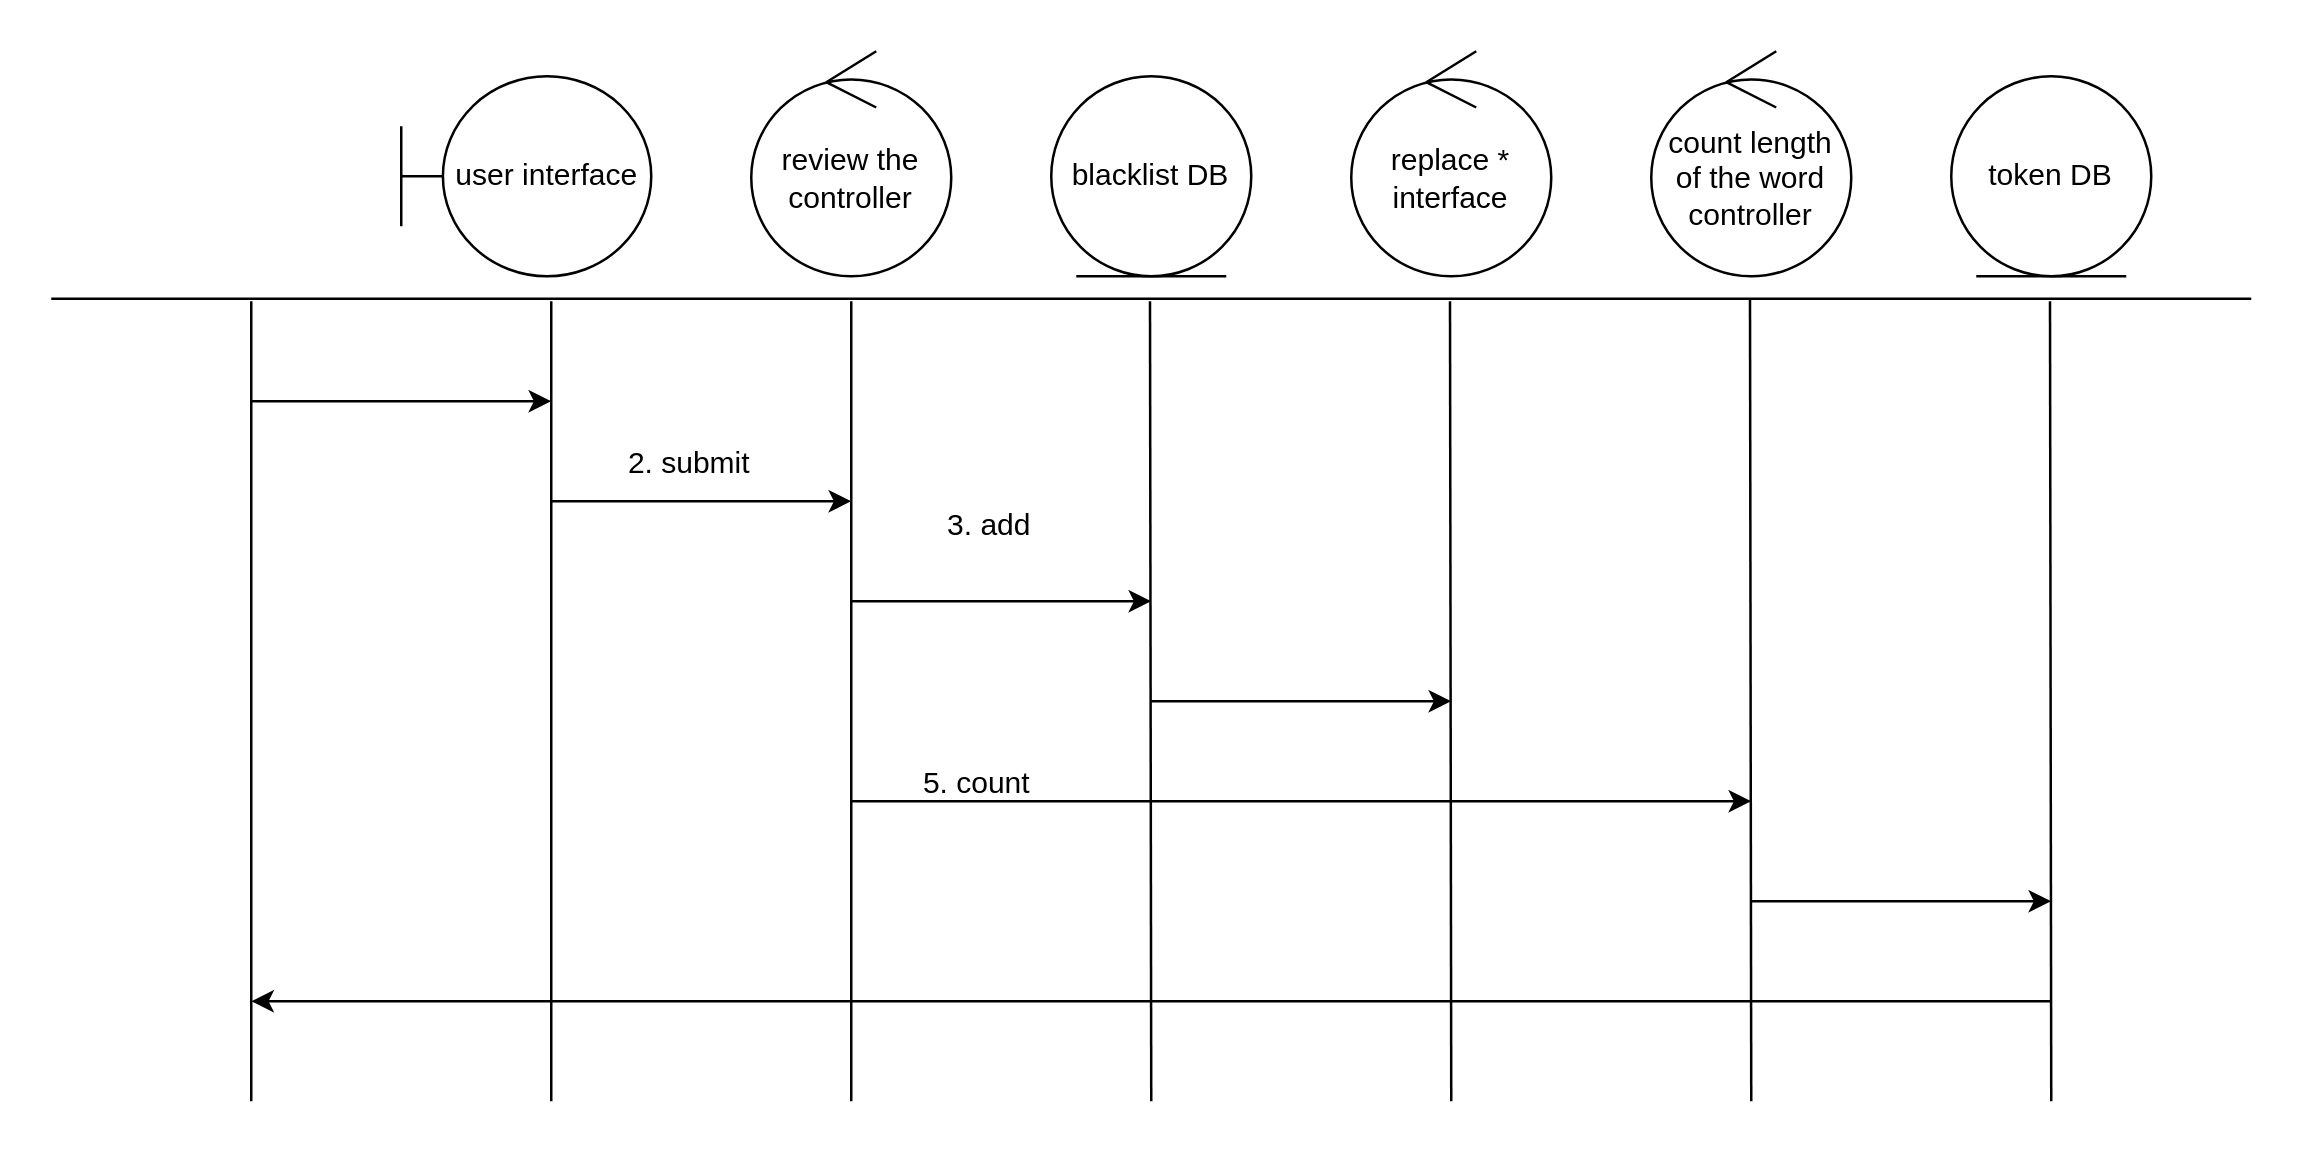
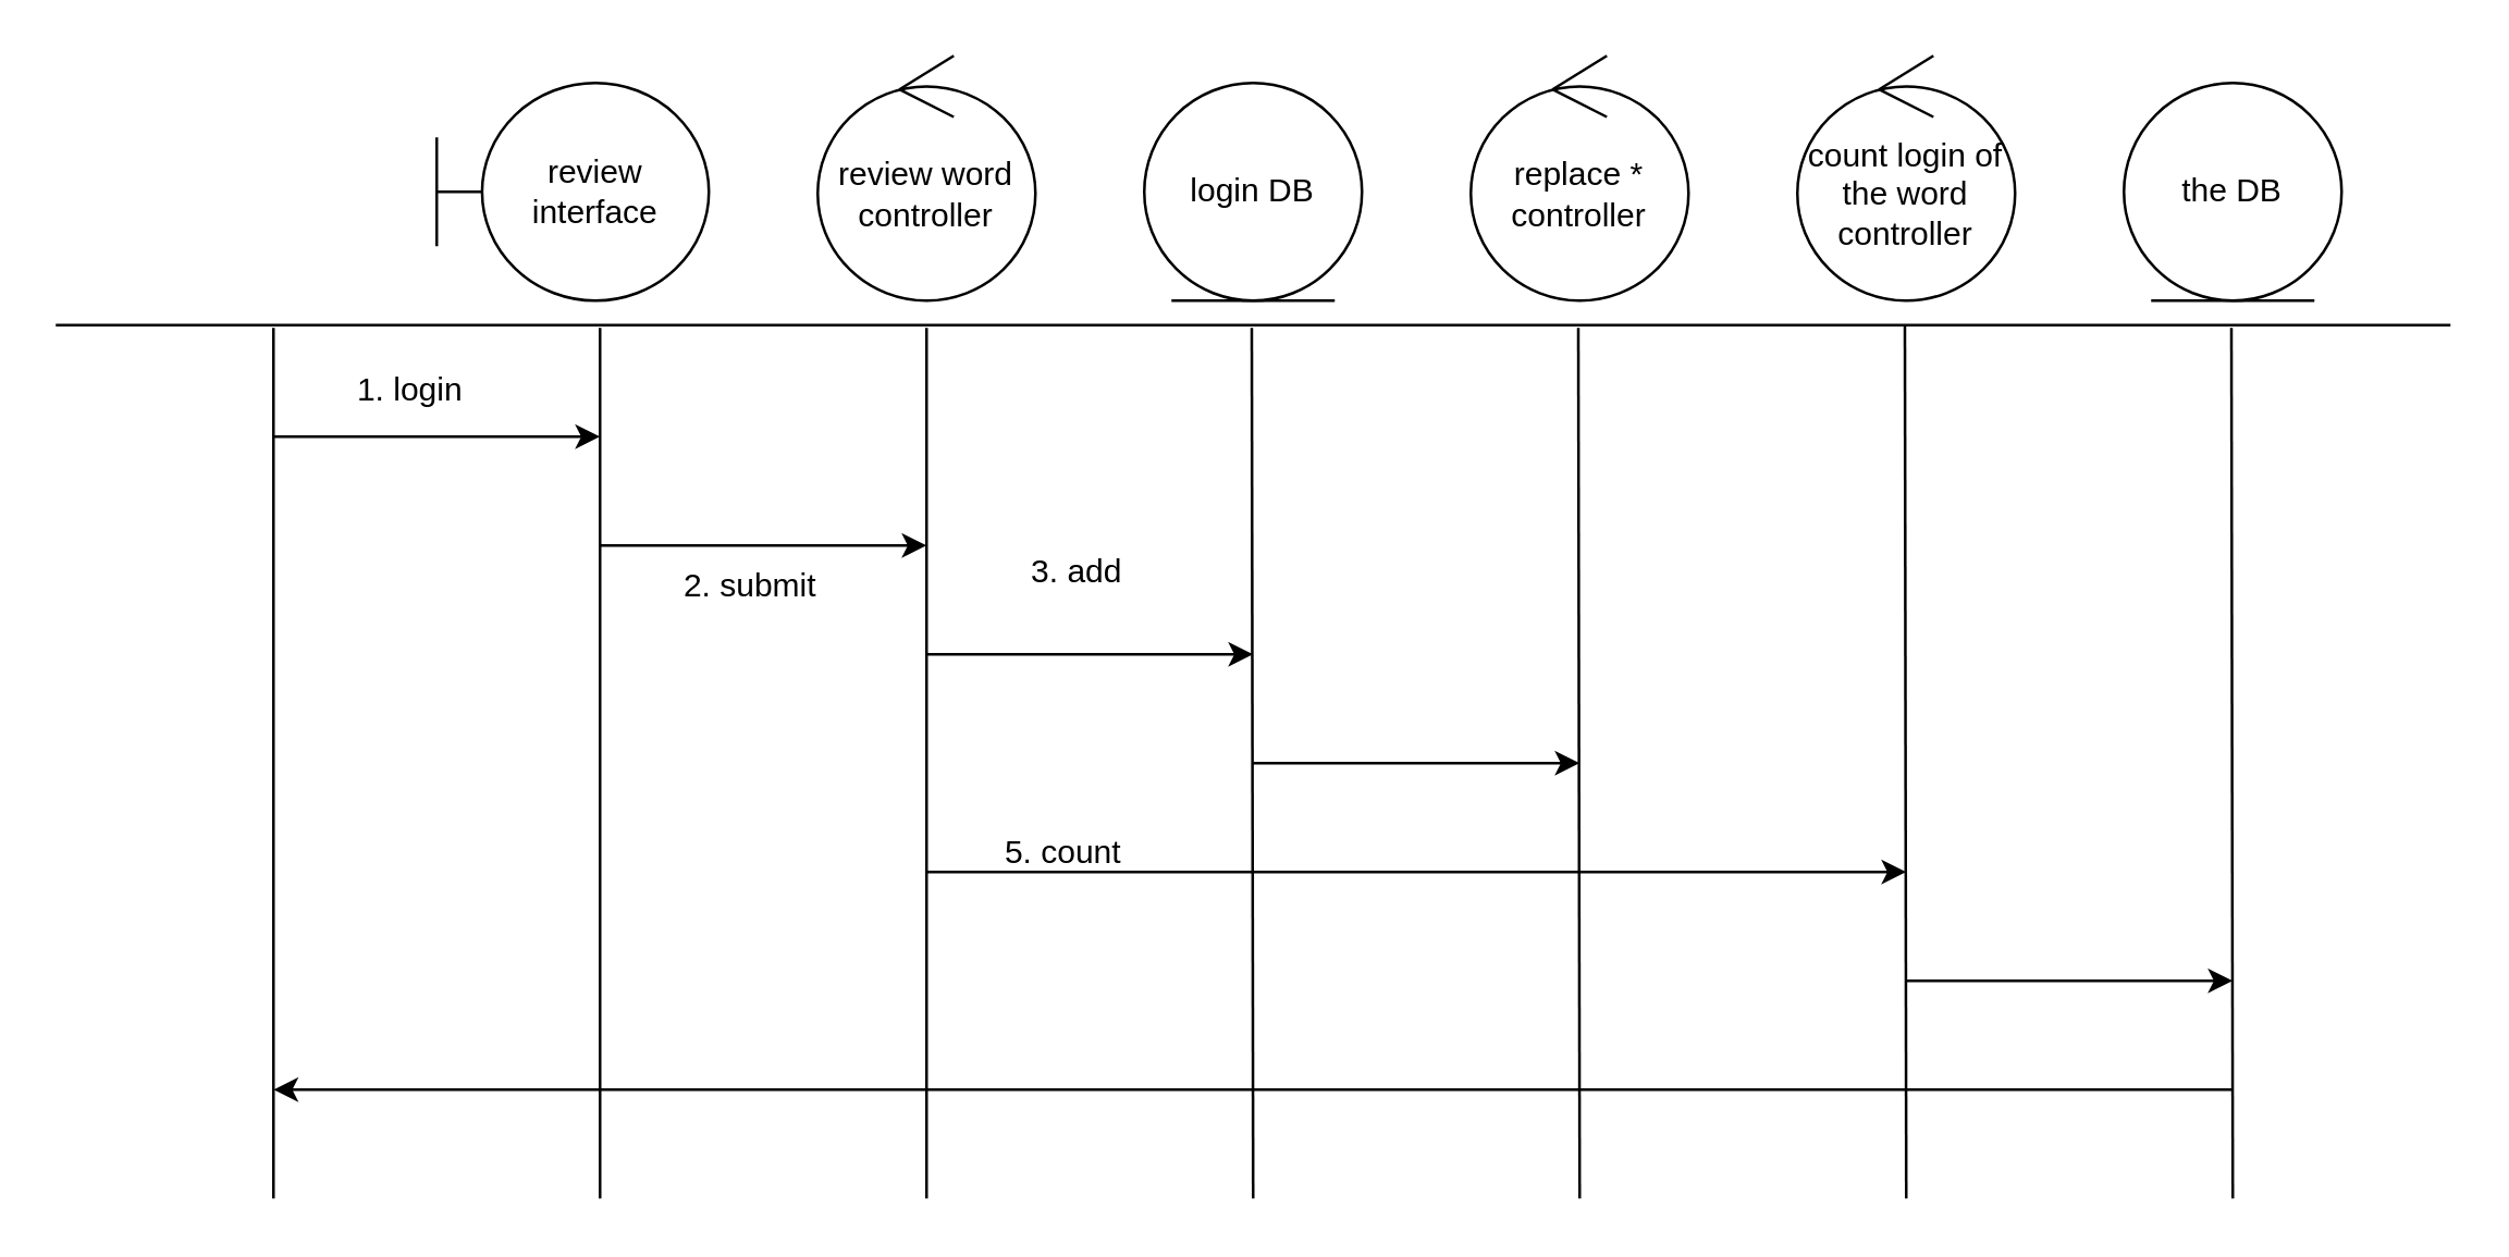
  <mxCell id="0" />
  <mxCell id="1" parent="0" />
- <mxCell id="2" value="user interface" style="shape=umlBoundary;whiteSpace=wrap;html=1;" vertex="1" parent="1"><mxGeometry x="160" y="30" width="100" height="80" as="geometry" /></mxCell>
- <mxCell id="3" value="review the&lt;div&gt;controller&lt;/div&gt;" style="ellipse;shape=umlControl;whiteSpace=wrap;html=1;" vertex="1" parent="1"><mxGeometry x="300" y="20" width="80" height="90" as="geometry" /></mxCell>
- <mxCell id="4" value="blacklist DB" style="ellipse;shape=umlEntity;whiteSpace=wrap;html=1;" vertex="1" parent="1"><mxGeometry x="420" y="30" width="80" height="80" as="geometry" /></mxCell>
+ <mxCell id="2" value="review interface" style="shape=umlBoundary;whiteSpace=wrap;html=1;" vertex="1" parent="1"><mxGeometry x="160" y="30" width="100" height="80" as="geometry" /></mxCell>
+ <mxCell id="3" value="review word&lt;div&gt;controller&lt;/div&gt;" style="ellipse;shape=umlControl;whiteSpace=wrap;html=1;" vertex="1" parent="1"><mxGeometry x="300" y="20" width="80" height="90" as="geometry" /></mxCell>
+ <mxCell id="4" value="login DB" style="ellipse;shape=umlEntity;whiteSpace=wrap;html=1;" vertex="1" parent="1"><mxGeometry x="420" y="30" width="80" height="80" as="geometry" /></mxCell>
  <mxCell id="5" value="" style="line;strokeWidth=1;fillColor=none;align=left;verticalAlign=middle;spacingTop=-1;spacingLeft=3;spacingRight=3;rotatable=0;labelPosition=right;points=[];portConstraint=eastwest;strokeColor=inherit;" vertex="1" parent="1"><mxGeometry x="20" y="115" width="880" height="8" as="geometry" /></mxCell>
  <mxCell id="6" value="" style="endArrow=none;html=1;rounded=0;" edge="1" parent="1"><mxGeometry width="50" height="50" relative="1" as="geometry"><mxPoint x="100" y="440" as="sourcePoint" /><mxPoint x="100" y="120" as="targetPoint" /></mxGeometry></mxCell>
  <mxCell id="7" value="" style="endArrow=none;html=1;rounded=0;" edge="1" parent="1"><mxGeometry width="50" height="50" relative="1" as="geometry"><mxPoint x="220" y="440" as="sourcePoint" /><mxPoint x="220" y="120" as="targetPoint" /></mxGeometry></mxCell>
  <mxCell id="8" value="" style="endArrow=none;html=1;rounded=0;" edge="1" parent="1"><mxGeometry width="50" height="50" relative="1" as="geometry"><mxPoint x="340" y="440" as="sourcePoint" /><mxPoint x="340" y="120" as="targetPoint" /></mxGeometry></mxCell>
  <mxCell id="9" value="" style="endArrow=classic;html=1;rounded=0;" edge="1" parent="1"><mxGeometry width="50" height="50" relative="1" as="geometry"><mxPoint x="100" y="160" as="sourcePoint" /><mxPoint x="220" y="160" as="targetPoint" /></mxGeometry></mxCell>
+ <mxCell id="10" value="1. login" style="text;html=1;align=center;verticalAlign=middle;resizable=0;points=[];autosize=1;strokeColor=none;fillColor=none;" vertex="1" parent="1"><mxGeometry x="120" y="128" width="60" height="30" as="geometry" /></mxCell>
  <mxCell id="11" value="" style="endArrow=classic;html=1;rounded=0;" edge="1" parent="1"><mxGeometry width="50" height="50" relative="1" as="geometry"><mxPoint x="220" y="200" as="sourcePoint" /><mxPoint x="340" y="200" as="targetPoint" /></mxGeometry></mxCell>
- <mxCell id="12" value="2. submit" style="text;html=1;align=center;verticalAlign=middle;resizable=0;points=[];autosize=1;strokeColor=none;fillColor=none;" vertex="1" parent="1"><mxGeometry x="240" y="170" width="70" height="30" as="geometry" /></mxCell>
+ <mxCell id="12" value="2. submit" style="text;html=1;align=center;verticalAlign=middle;resizable=0;points=[];autosize=1;strokeColor=none;fillColor=none;" vertex="1" parent="1"><mxGeometry x="240" y="200" width="70" height="30" as="geometry" /></mxCell>
  <mxCell id="13" value="" style="endArrow=none;html=1;rounded=0;" edge="1" parent="1"><mxGeometry width="50" height="50" relative="1" as="geometry"><mxPoint x="460" y="440" as="sourcePoint" /><mxPoint x="459.5" y="120" as="targetPoint" /></mxGeometry></mxCell>
  <mxCell id="14" value="" style="endArrow=classic;html=1;rounded=0;" edge="1" parent="1"><mxGeometry width="50" height="50" relative="1" as="geometry"><mxPoint x="340" y="240" as="sourcePoint" /><mxPoint x="460" y="240" as="targetPoint" /></mxGeometry></mxCell>
  <mxCell id="15" value="3. add" style="text;html=1;align=center;verticalAlign=middle;resizable=0;points=[];autosize=1;strokeColor=none;fillColor=none;" vertex="1" parent="1"><mxGeometry x="365" y="195" width="60" height="30" as="geometry" /></mxCell>
- <mxCell id="16" value="replace *&lt;br&gt;&lt;div&gt;interface&lt;/div&gt;" style="ellipse;shape=umlControl;whiteSpace=wrap;html=1;" vertex="1" parent="1"><mxGeometry x="540" y="20" width="80" height="90" as="geometry" /></mxCell>
+ <mxCell id="16" value="replace *&lt;br&gt;&lt;div&gt;controller&lt;/div&gt;" style="ellipse;shape=umlControl;whiteSpace=wrap;html=1;" vertex="1" parent="1"><mxGeometry x="540" y="20" width="80" height="90" as="geometry" /></mxCell>
  <mxCell id="17" value="" style="endArrow=none;html=1;rounded=0;" edge="1" parent="1"><mxGeometry width="50" height="50" relative="1" as="geometry"><mxPoint x="580" y="440" as="sourcePoint" /><mxPoint x="579.5" y="120" as="targetPoint" /></mxGeometry></mxCell>
  <mxCell id="18" value="" style="endArrow=classic;html=1;rounded=0;" edge="1" parent="1"><mxGeometry width="50" height="50" relative="1" as="geometry"><mxPoint x="460" y="280" as="sourcePoint" /><mxPoint x="580" y="280" as="targetPoint" /></mxGeometry></mxCell>
- <mxCell id="19" value="count length of the word&lt;br&gt;&lt;div&gt;controller&lt;/div&gt;" style="ellipse;shape=umlControl;whiteSpace=wrap;html=1;" vertex="1" parent="1"><mxGeometry x="660" y="20" width="80" height="90" as="geometry" /></mxCell>
+ <mxCell id="19" value="count login of the word&lt;br&gt;&lt;div&gt;controller&lt;/div&gt;" style="ellipse;shape=umlControl;whiteSpace=wrap;html=1;" vertex="1" parent="1"><mxGeometry x="660" y="20" width="80" height="90" as="geometry" /></mxCell>
  <mxCell id="20" value="" style="endArrow=none;html=1;rounded=0;" edge="1" parent="1"><mxGeometry width="50" height="50" relative="1" as="geometry"><mxPoint x="700" y="440" as="sourcePoint" /><mxPoint x="699.5" y="119" as="targetPoint" /></mxGeometry></mxCell>
  <mxCell id="21" value="" style="endArrow=classic;html=1;rounded=0;" edge="1" parent="1"><mxGeometry width="50" height="50" relative="1" as="geometry"><mxPoint x="340" y="320" as="sourcePoint" /><mxPoint x="700" y="320" as="targetPoint" /></mxGeometry></mxCell>
  <mxCell id="22" value="5. count" style="text;html=1;align=center;verticalAlign=middle;resizable=0;points=[];autosize=1;strokeColor=none;fillColor=none;" vertex="1" parent="1"><mxGeometry x="355" y="298" width="70" height="30" as="geometry" /></mxCell>
  <mxCell id="23" value="" style="endArrow=none;html=1;rounded=0;" edge="1" parent="1"><mxGeometry width="50" height="50" relative="1" as="geometry"><mxPoint x="820" y="440" as="sourcePoint" /><mxPoint x="819.5" y="120" as="targetPoint" /></mxGeometry></mxCell>
  <mxCell id="24" value="" style="endArrow=classic;html=1;rounded=0;" edge="1" parent="1"><mxGeometry width="50" height="50" relative="1" as="geometry"><mxPoint x="700" y="360" as="sourcePoint" /><mxPoint x="820" y="360" as="targetPoint" /></mxGeometry></mxCell>
  <mxCell id="25" value="" style="endArrow=classic;html=1;rounded=0;" edge="1" parent="1"><mxGeometry width="50" height="50" relative="1" as="geometry"><mxPoint x="820" y="400" as="sourcePoint" /><mxPoint x="100" y="400" as="targetPoint" /></mxGeometry></mxCell>
- <mxCell id="26" value="token DB" style="ellipse;shape=umlEntity;whiteSpace=wrap;html=1;" vertex="1" parent="1"><mxGeometry x="780" y="30" width="80" height="80" as="geometry" /></mxCell>
+ <mxCell id="26" value="the DB" style="ellipse;shape=umlEntity;whiteSpace=wrap;html=1;" vertex="1" parent="1"><mxGeometry x="780" y="30" width="80" height="80" as="geometry" /></mxCell>
